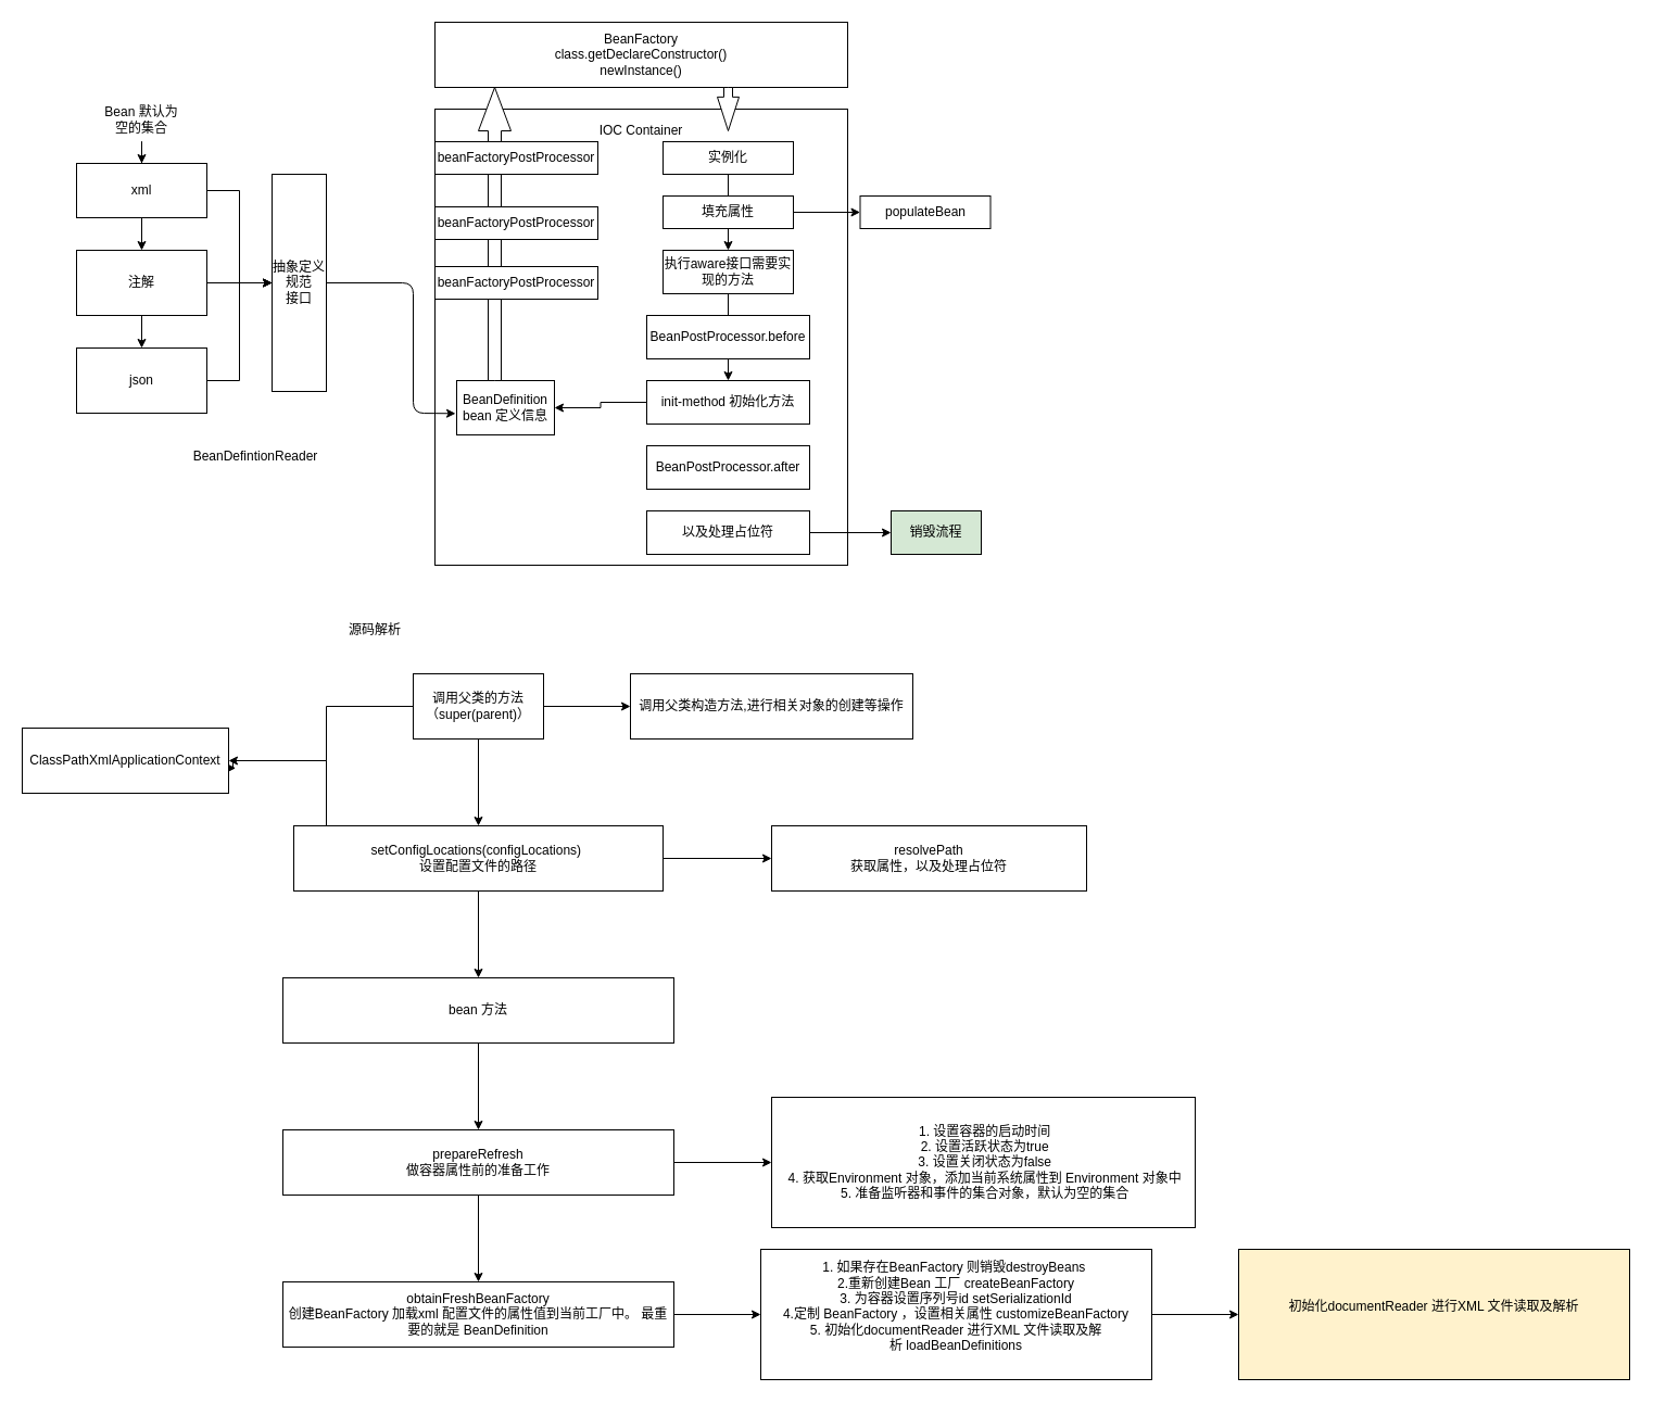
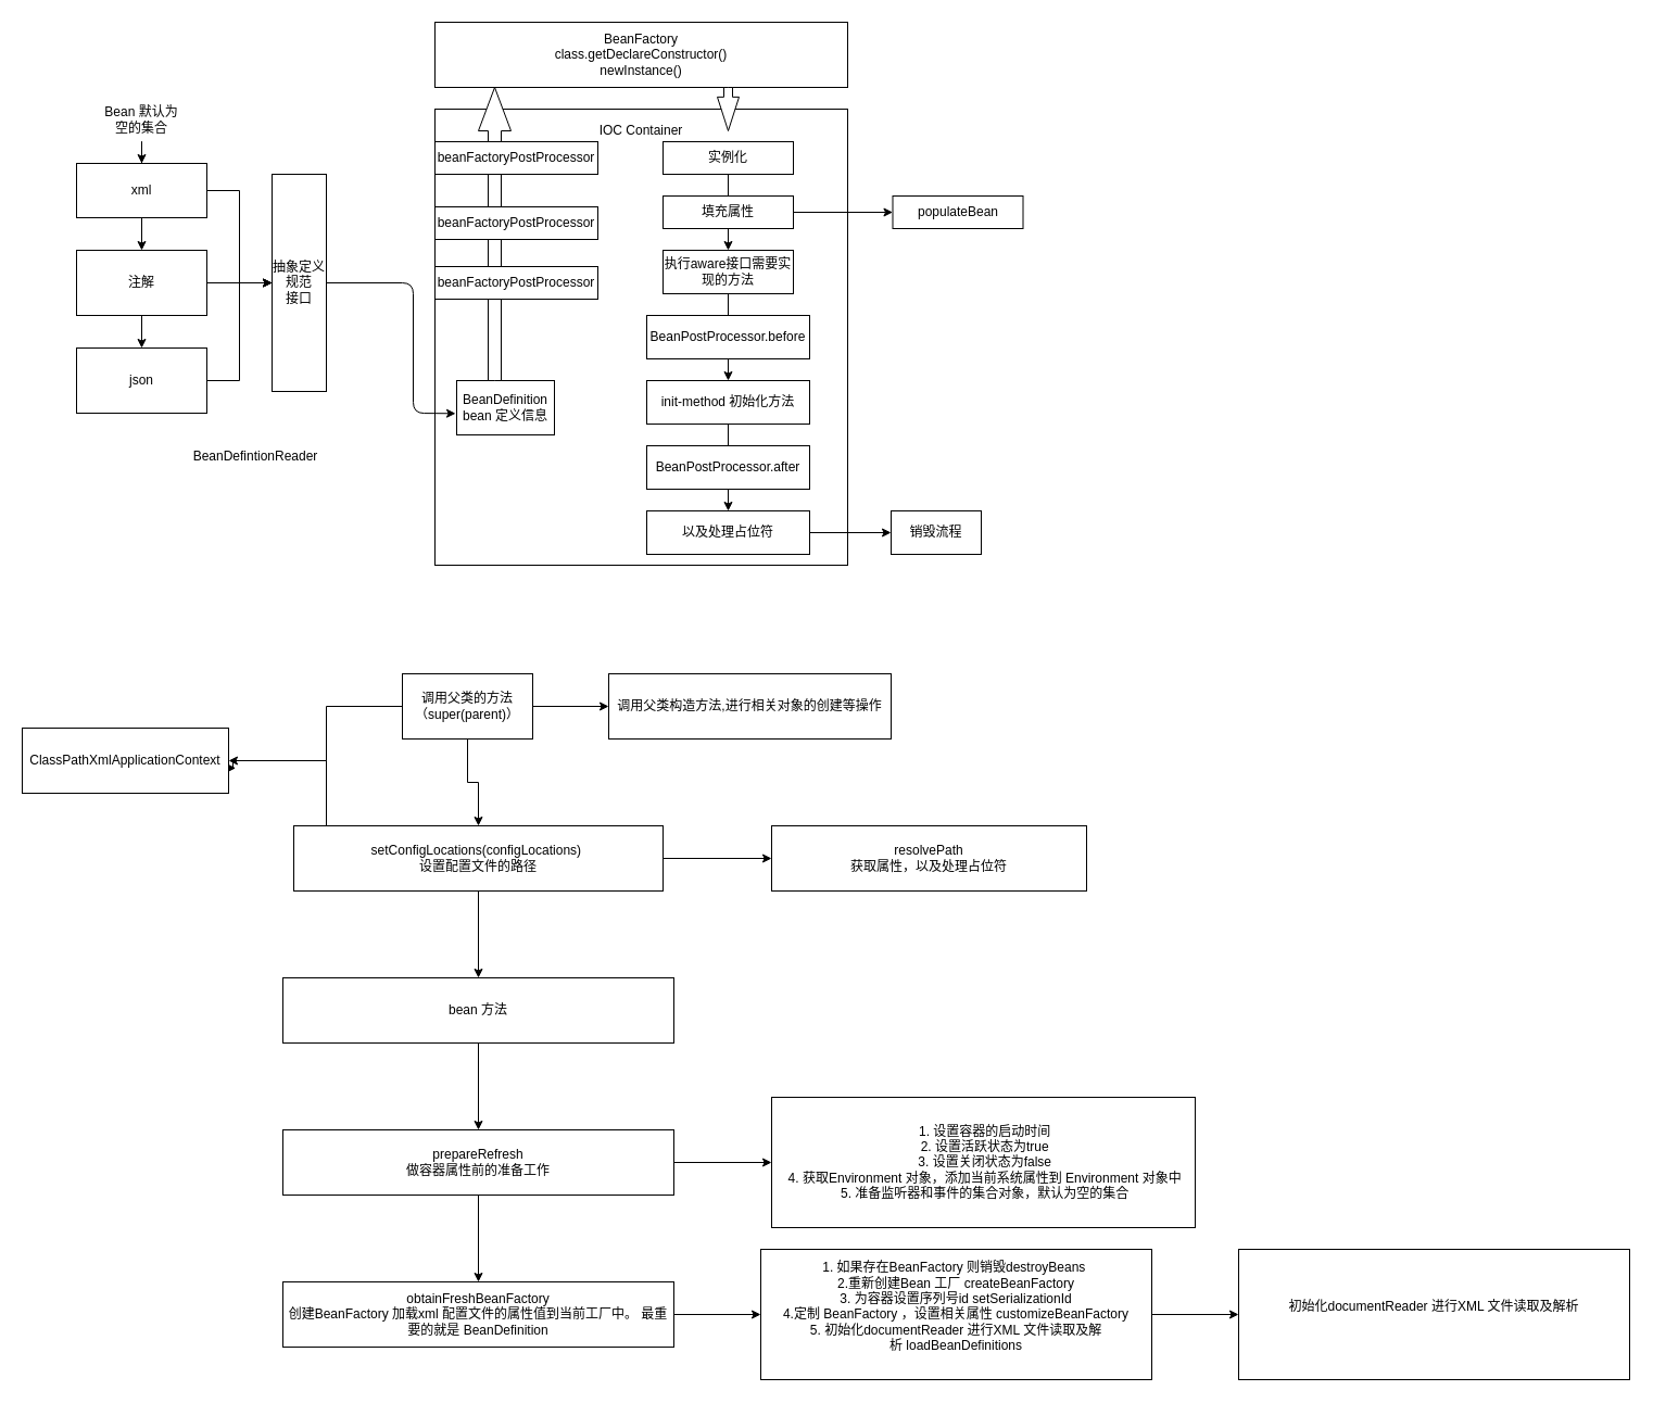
  <mxCell id="0" />
  <mxCell id="1" parent="0" />
  <mxCell id="2" value="" style="edgeStyle=orthogonalEdgeStyle;rounded=0;orthogonalLoop=1;jettySize=auto;html=1;" parent="1" source="4" target="9" edge="1"><mxGeometry relative="1" as="geometry" /></mxCell>
  <mxCell id="3" value="" style="edgeStyle=orthogonalEdgeStyle;rounded=0;orthogonalLoop=1;jettySize=auto;html=1;" parent="1" source="4" target="12" edge="1"><mxGeometry relative="1" as="geometry" /></mxCell>
  <mxCell id="4" value="xml" style="rounded=0;whiteSpace=wrap;html=1;" parent="1" vertex="1"><mxGeometry x="70" y="150" width="120" height="50" as="geometry" /></mxCell>
  <mxCell id="5" value="" style="edgeStyle=orthogonalEdgeStyle;rounded=0;orthogonalLoop=1;jettySize=auto;html=1;" parent="1" source="6" target="4" edge="1"><mxGeometry relative="1" as="geometry" /></mxCell>
  <mxCell id="6" value="Bean 默认为空的集合" style="text;html=1;strokeColor=none;fillColor=none;align=center;verticalAlign=middle;whiteSpace=wrap;rounded=0;" parent="1" vertex="1"><mxGeometry x="90" y="90" width="80" height="40" as="geometry" /></mxCell>
  <mxCell id="7" value="" style="edgeStyle=orthogonalEdgeStyle;rounded=0;orthogonalLoop=1;jettySize=auto;html=1;" parent="1" source="9" target="11" edge="1"><mxGeometry relative="1" as="geometry" /></mxCell>
  <mxCell id="8" value="" style="edgeStyle=orthogonalEdgeStyle;rounded=0;orthogonalLoop=1;jettySize=auto;html=1;" parent="1" source="9" target="12" edge="1"><mxGeometry relative="1" as="geometry" /></mxCell>
  <mxCell id="9" value="注解" style="rounded=0;whiteSpace=wrap;html=1;" parent="1" vertex="1"><mxGeometry x="70" y="230" width="120" height="60" as="geometry" /></mxCell>
  <mxCell id="10" value="" style="edgeStyle=orthogonalEdgeStyle;rounded=0;orthogonalLoop=1;jettySize=auto;html=1;" parent="1" source="11" target="12" edge="1"><mxGeometry relative="1" as="geometry" /></mxCell>
  <mxCell id="11" value="json" style="rounded=0;whiteSpace=wrap;html=1;" parent="1" vertex="1"><mxGeometry x="70" y="320" width="120" height="60" as="geometry" /></mxCell>
  <mxCell id="12" value="抽象定义规范&lt;br&gt;接口" style="rounded=0;whiteSpace=wrap;html=1;" parent="1" vertex="1"><mxGeometry x="250" y="160" width="50" height="200" as="geometry" /></mxCell>
  <mxCell id="13" value="BeanDefintionReader" style="text;html=1;strokeColor=none;fillColor=none;align=center;verticalAlign=middle;whiteSpace=wrap;rounded=0;" parent="1" vertex="1"><mxGeometry x="170" y="400" width="130" height="40" as="geometry" /></mxCell>
  <mxCell id="14" value="" style="rounded=0;whiteSpace=wrap;html=1;" parent="1" vertex="1"><mxGeometry x="400" y="100" width="380" height="420" as="geometry" /></mxCell>
  <mxCell id="15" value="BeanFactory&lt;br&gt;class.getDeclareConstructor()&lt;br&gt;newInstance()" style="rounded=0;whiteSpace=wrap;html=1;" parent="1" vertex="1"><mxGeometry x="400" y="20" width="380" height="60" as="geometry" /></mxCell>
  <mxCell id="16" value="IOC Container" style="text;html=1;strokeColor=none;fillColor=none;align=center;verticalAlign=middle;whiteSpace=wrap;rounded=0;" parent="1" vertex="1"><mxGeometry x="540" y="110" width="100" height="20" as="geometry" /></mxCell>
  <mxCell id="17" value="BeanDefinition&lt;br&gt;bean 定义信息" style="rounded=0;whiteSpace=wrap;html=1;" parent="1" vertex="1"><mxGeometry x="420" y="350" width="90" height="50" as="geometry" /></mxCell>
  <mxCell id="18" value="" style="endArrow=classic;html=1;exitX=1;exitY=0.5;exitDx=0;exitDy=0;entryX=-0.011;entryY=0.606;entryDx=0;entryDy=0;entryPerimeter=0;" parent="1" source="12" target="17" edge="1"><mxGeometry width="50" height="50" relative="1" as="geometry"><mxPoint x="360" y="280" as="sourcePoint" /><mxPoint x="410" y="230" as="targetPoint" /><Array as="points"><mxPoint x="380" y="260" /><mxPoint x="380" y="380" /></Array></mxGeometry></mxCell>
  <mxCell id="19" value="" style="html=1;shadow=0;dashed=0;align=center;verticalAlign=middle;shape=mxgraph.arrows2.arrow;dy=0.6;dx=40;direction=north;notch=0;" parent="1" vertex="1"><mxGeometry x="440" y="80" width="30" height="270" as="geometry" /></mxCell>
  <mxCell id="20" value="beanFactoryPostProcessor" style="rounded=0;whiteSpace=wrap;html=1;" parent="1" vertex="1"><mxGeometry x="400" y="130" width="150" height="30" as="geometry" /></mxCell>
  <mxCell id="21" value="beanFactoryPostProcessor" style="rounded=0;whiteSpace=wrap;html=1;" parent="1" vertex="1"><mxGeometry x="400" y="190" width="150" height="30" as="geometry" /></mxCell>
  <mxCell id="22" value="beanFactoryPostProcessor" style="rounded=0;whiteSpace=wrap;html=1;" parent="1" vertex="1"><mxGeometry x="400" y="245" width="150" height="30" as="geometry" /></mxCell>
  <mxCell id="23" value="" style="html=1;shadow=0;dashed=0;align=center;verticalAlign=middle;shape=mxgraph.arrows2.arrow;dy=0.6;dx=31.14;direction=south;notch=0;" parent="1" vertex="1"><mxGeometry x="660" y="80" width="20" height="40" as="geometry" /></mxCell>
  <mxCell id="24" value="" style="edgeStyle=orthogonalEdgeStyle;rounded=0;orthogonalLoop=1;jettySize=auto;html=1;" parent="1" source="25" target="30" edge="1"><mxGeometry relative="1" as="geometry" /></mxCell>
  <mxCell id="25" value="实例化" style="rounded=0;whiteSpace=wrap;html=1;" parent="1" vertex="1"><mxGeometry x="610" y="130" width="120" height="30" as="geometry" /></mxCell>
  <mxCell id="26" value="" style="edgeStyle=orthogonalEdgeStyle;rounded=0;orthogonalLoop=1;jettySize=auto;html=1;" parent="1" source="27" target="28" edge="1"><mxGeometry relative="1" as="geometry" /></mxCell>
  <mxCell id="27" value="填充属性" style="rounded=0;whiteSpace=wrap;html=1;" parent="1" vertex="1"><mxGeometry x="610" y="180" width="120" height="30" as="geometry" /></mxCell>
- <mxCell id="28" value="populateBean" style="rounded=0;whiteSpace=wrap;html=1;" parent="1" vertex="1"><mxGeometry x="791.5" y="180" width="120" height="30" as="geometry" /></mxCell>
+ <mxCell id="28" value="populateBean" style="rounded=0;whiteSpace=wrap;html=1;" parent="1" vertex="1"><mxGeometry x="821.5" y="180" width="120" height="30" as="geometry" /></mxCell>
  <mxCell id="29" value="" style="edgeStyle=orthogonalEdgeStyle;rounded=0;orthogonalLoop=1;jettySize=auto;html=1;" parent="1" source="30" target="33" edge="1"><mxGeometry relative="1" as="geometry" /></mxCell>
  <mxCell id="30" value="执行aware接口需要实现的方法" style="rounded=0;whiteSpace=wrap;html=1;" parent="1" vertex="1"><mxGeometry x="610" y="230" width="120" height="40" as="geometry" /></mxCell>
  <mxCell id="31" value="BeanPostProcessor.before" style="rounded=0;whiteSpace=wrap;html=1;" parent="1" vertex="1"><mxGeometry x="595" y="290" width="150" height="40" as="geometry" /></mxCell>
- <mxCell id="32" value="" style="edgeStyle=orthogonalEdgeStyle;rounded=0;orthogonalLoop=1;jettySize=auto;html=1;" parent="1" source="33" target="17" edge="1"><mxGeometry relative="1" as="geometry" /></mxCell>
+ <mxCell id="32" value="" style="edgeStyle=orthogonalEdgeStyle;rounded=0;orthogonalLoop=1;jettySize=auto;html=1;" parent="1" source="33" target="36" edge="1"><mxGeometry relative="1" as="geometry" /></mxCell>
  <mxCell id="33" value="init-method 初始化方法" style="rounded=0;whiteSpace=wrap;html=1;" parent="1" vertex="1"><mxGeometry x="595" y="350" width="150" height="40" as="geometry" /></mxCell>
  <mxCell id="34" value="BeanPostProcessor.after" style="rounded=0;whiteSpace=wrap;html=1;" parent="1" vertex="1"><mxGeometry x="595" y="410" width="150" height="40" as="geometry" /></mxCell>
  <mxCell id="35" value="" style="edgeStyle=orthogonalEdgeStyle;rounded=0;orthogonalLoop=1;jettySize=auto;html=1;" parent="1" source="36" target="37" edge="1"><mxGeometry relative="1" as="geometry" /></mxCell>
  <mxCell id="36" value="以及处理占位符" style="rounded=0;whiteSpace=wrap;html=1;" parent="1" vertex="1"><mxGeometry x="595" y="470" width="150" height="40" as="geometry" /></mxCell>
- <mxCell id="37" value="销毁流程" style="rounded=0;whiteSpace=wrap;html=1;fillColor=#d5e8d4;" parent="1" vertex="1"><mxGeometry x="820" y="470" width="83" height="40" as="geometry" /></mxCell>
+ <mxCell id="37" value="销毁流程" style="rounded=0;whiteSpace=wrap;html=1;" parent="1" vertex="1"><mxGeometry x="820" y="470" width="83" height="40" as="geometry" /></mxCell>
  <mxCell id="38" value="" style="edgeStyle=orthogonalEdgeStyle;rounded=0;orthogonalLoop=1;jettySize=auto;html=1;" edge="1" parent="1" source="41" target="42"><mxGeometry relative="1" as="geometry" /></mxCell>
  <mxCell id="39" value="" style="edgeStyle=orthogonalEdgeStyle;rounded=0;orthogonalLoop=1;jettySize=auto;html=1;" edge="1" parent="1" source="41" target="47"><mxGeometry relative="1" as="geometry" /></mxCell>
  <mxCell id="40" value="" style="edgeStyle=orthogonalEdgeStyle;rounded=0;orthogonalLoop=1;jettySize=auto;html=1;" edge="1" parent="1" source="41" target="49"><mxGeometry relative="1" as="geometry"><Array as="points"><mxPoint x="300" y="650" /><mxPoint x="300" y="700" /></Array></mxGeometry></mxCell>
- <mxCell id="41" value="调用父类的方法（super(parent)）" style="rounded=0;whiteSpace=wrap;html=1;" vertex="1" parent="1"><mxGeometry x="380" y="620" width="120" height="60" as="geometry" /></mxCell>
- <mxCell id="42" value="调用父类构造方法,进行相关对象的创建等操作" style="whiteSpace=wrap;html=1;rounded=0;" vertex="1" parent="1"><mxGeometry x="580" y="620" width="260" height="60" as="geometry" /></mxCell>
- <mxCell id="43" value="源码解析" style="text;html=1;strokeColor=none;fillColor=none;align=center;verticalAlign=middle;whiteSpace=wrap;rounded=0;" vertex="1" parent="1"><mxGeometry x="280" y="570" width="130" height="20" as="geometry" /></mxCell>
+ <mxCell id="41" value="调用父类的方法（super(parent)）" style="rounded=0;whiteSpace=wrap;html=1;" vertex="1" parent="1"><mxGeometry x="370" y="620" width="120" height="60" as="geometry" /></mxCell>
+ <mxCell id="42" value="调用父类构造方法,进行相关对象的创建等操作" style="whiteSpace=wrap;html=1;rounded=0;" vertex="1" parent="1"><mxGeometry x="560" y="620" width="260" height="60" as="geometry" /></mxCell>
  <mxCell id="44" value="" style="edgeStyle=orthogonalEdgeStyle;rounded=0;orthogonalLoop=1;jettySize=auto;html=1;" edge="1" parent="1" source="47" target="48"><mxGeometry relative="1" as="geometry" /></mxCell>
  <mxCell id="45" style="edgeStyle=orthogonalEdgeStyle;rounded=0;orthogonalLoop=1;jettySize=auto;html=1;entryX=1.035;entryY=0.613;entryDx=0;entryDy=0;entryPerimeter=0;" edge="1" parent="1" source="47" target="49"><mxGeometry relative="1" as="geometry"><Array as="points"><mxPoint x="300" y="700" /><mxPoint x="214" y="700" /></Array></mxGeometry></mxCell>
  <mxCell id="46" value="" style="edgeStyle=orthogonalEdgeStyle;rounded=0;orthogonalLoop=1;jettySize=auto;html=1;" edge="1" parent="1" source="47" target="51"><mxGeometry relative="1" as="geometry" /></mxCell>
  <mxCell id="47" value="setConfigLocations(configLocations)&amp;nbsp;&lt;br&gt;设置配置文件的路径" style="whiteSpace=wrap;html=1;rounded=0;" vertex="1" parent="1"><mxGeometry x="270" y="760" width="340" height="60" as="geometry" /></mxCell>
  <mxCell id="48" value="resolvePath&lt;br&gt;获取属性，以及处理占位符" style="whiteSpace=wrap;html=1;rounded=0;" vertex="1" parent="1"><mxGeometry x="710" y="760" width="290" height="60" as="geometry" /></mxCell>
  <mxCell id="49" value="ClassPathXmlApplicationContext" style="whiteSpace=wrap;html=1;rounded=0;" vertex="1" parent="1"><mxGeometry x="20" y="670" width="190" height="60" as="geometry" /></mxCell>
  <mxCell id="50" value="" style="edgeStyle=orthogonalEdgeStyle;rounded=0;orthogonalLoop=1;jettySize=auto;html=1;" edge="1" parent="1" source="51" target="54"><mxGeometry relative="1" as="geometry" /></mxCell>
  <mxCell id="51" value="bean 方法" style="whiteSpace=wrap;html=1;rounded=0;" vertex="1" parent="1"><mxGeometry x="260" y="900" width="360" height="60" as="geometry" /></mxCell>
  <mxCell id="52" value="" style="edgeStyle=orthogonalEdgeStyle;rounded=0;orthogonalLoop=1;jettySize=auto;html=1;" edge="1" parent="1" source="54" target="55"><mxGeometry relative="1" as="geometry" /></mxCell>
  <mxCell id="53" value="" style="edgeStyle=orthogonalEdgeStyle;rounded=0;orthogonalLoop=1;jettySize=auto;html=1;" edge="1" parent="1" source="54" target="57"><mxGeometry relative="1" as="geometry" /></mxCell>
  <mxCell id="54" value="prepareRefresh&lt;br&gt;做容器属性前的准备工作" style="whiteSpace=wrap;html=1;rounded=0;" vertex="1" parent="1"><mxGeometry x="260" y="1040" width="360" height="60" as="geometry" /></mxCell>
  <mxCell id="55" value="&lt;div&gt;&amp;nbsp;1. 设置容器的启动时间&lt;/div&gt;&lt;div&gt;&amp;nbsp;2. 设置活跃状态为true&lt;/div&gt;&lt;div&gt;&amp;nbsp;3. 设置关闭状态为false&lt;/div&gt;&lt;div&gt;&amp;nbsp;4. 获取Environment 对象，添加当前系统属性到 Environment 对象中&lt;/div&gt;&lt;div&gt;&amp;nbsp;5. 准备监听器和事件的集合对象，默认为空的集合&lt;/div&gt;" style="whiteSpace=wrap;html=1;rounded=0;" vertex="1" parent="1"><mxGeometry x="710" y="1010" width="390" height="120" as="geometry" /></mxCell>
  <mxCell id="56" value="" style="edgeStyle=orthogonalEdgeStyle;rounded=0;orthogonalLoop=1;jettySize=auto;html=1;" edge="1" parent="1" source="57" target="59"><mxGeometry relative="1" as="geometry" /></mxCell>
  <mxCell id="57" value="obtainFreshBeanFactory&lt;br&gt;创建BeanFactory 加载xml 配置文件的属性值到当前工厂中。 最重要的就是 BeanDefinition" style="whiteSpace=wrap;html=1;rounded=0;" vertex="1" parent="1"><mxGeometry x="260" y="1180" width="360" height="60" as="geometry" /></mxCell>
  <mxCell id="58" value="" style="edgeStyle=orthogonalEdgeStyle;rounded=0;orthogonalLoop=1;jettySize=auto;html=1;" edge="1" parent="1" source="59" target="60"><mxGeometry relative="1" as="geometry" /></mxCell>
  <mxCell id="59" value="1. 如果存在BeanFactory 则销毁destroyBeans&amp;nbsp;&lt;br&gt;2.重新创建Bean 工厂&amp;nbsp;createBeanFactory&lt;br&gt;3.&amp;nbsp;为容器设置序列号id&amp;nbsp;setSerializationId&lt;br&gt;4.定制 BeanFactory ，设置相关属性&amp;nbsp;customizeBeanFactory&lt;br&gt;5.&amp;nbsp;初始化documentReader 进行XML 文件读取及解析&amp;nbsp;loadBeanDefinitions&lt;br&gt;&amp;nbsp;" style="whiteSpace=wrap;html=1;rounded=0;" vertex="1" parent="1"><mxGeometry x="700" y="1150" width="360" height="120" as="geometry" /></mxCell>
- <mxCell id="60" value="初始化documentReader 进行XML 文件读取及解析&lt;br&gt;&amp;nbsp;" style="whiteSpace=wrap;html=1;rounded=0;fillColor=#fff2cc;" vertex="1" parent="1"><mxGeometry x="1140" y="1150" width="360" height="120" as="geometry" /></mxCell>
+ <mxCell id="60" value="初始化documentReader 进行XML 文件读取及解析&lt;br&gt;&amp;nbsp;" style="whiteSpace=wrap;html=1;rounded=0;" vertex="1" parent="1"><mxGeometry x="1140" y="1150" width="360" height="120" as="geometry" /></mxCell>
